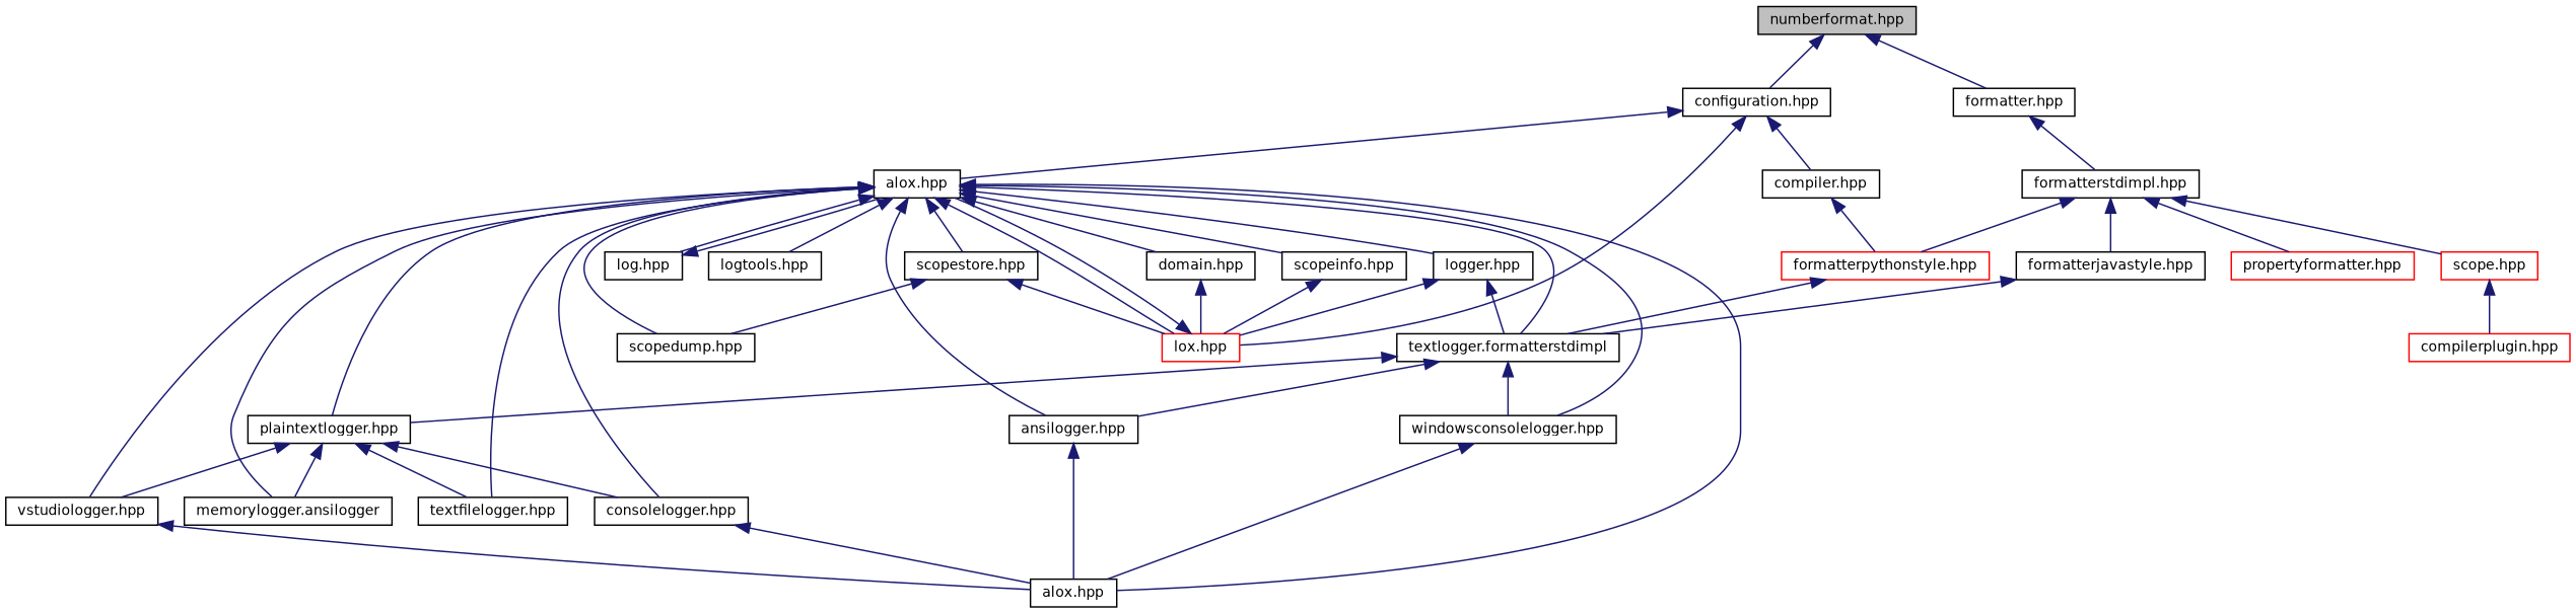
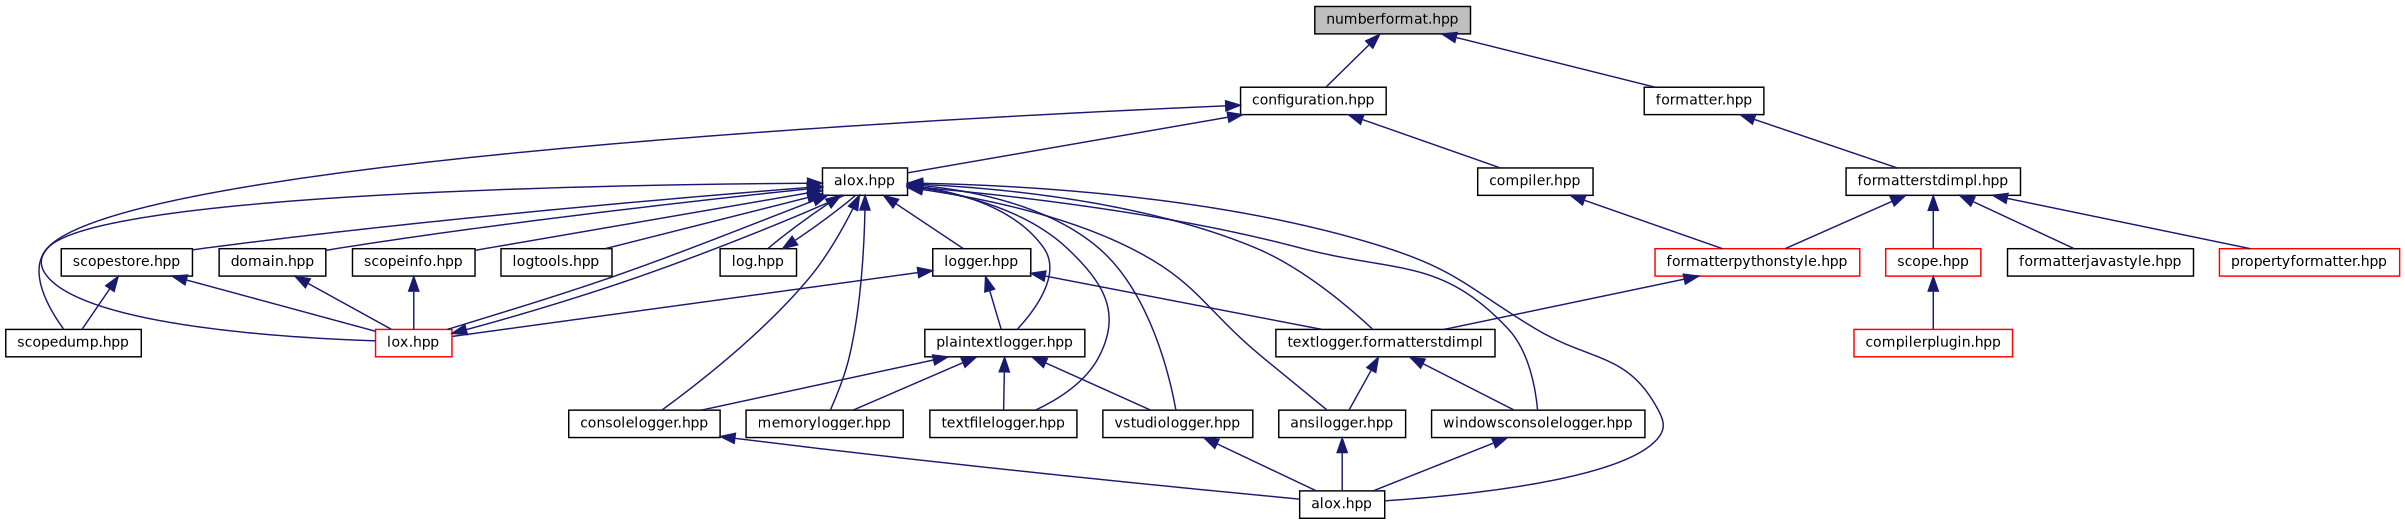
  digraph {
    node [color=black fillcolor=white fontname=Helvetica fontsize=10 shape=record style=filled]
    edge [color=midnightblue dir=back fontname=Helvetica fontsize=10 labelfontname=Helvetica labelfontsize=10 style=solid]
    n1 [fillcolor=grey75 fontcolor=black height=0.2 label="numberformat.hpp" width=0.4]
    n2 [height=0.2 label="configuration.hpp" width=0.4]
    n3 [height=0.2 label="formatter.hpp" width=0.4]
    n4 [height=0.2 label="alox.hpp" width=0.4]
    n5 [color=red height=0.2 label="lox.hpp" width=0.4]
    n6 [height=0.2 label="compiler.hpp" width=0.4]
    n7 [height=0.2 label="formatterstdimpl.hpp" width=0.4]
    n8 [height=0.2 label="log.hpp" width=0.4]
    n9 [height=0.2 label="domain.hpp" width=0.4]
    n10 [height=0.2 label="logger.hpp" width=0.4]
    n11 [height=0.2 label="textlogger.formatterstdimpl" width=0.4]
    n12 [height=0.2 label="plaintextlogger.hpp" width=0.4]
    n13 [height=0.2 label="consolelogger.hpp" width=0.4]
    n14 [height=0.2 label="alox.hpp" width=0.4]
-   n15 [height=0.2 label="memorylogger.ansilogger" width=0.4]
+   n15 [height=0.2 label="memorylogger.hpp" width=0.4]
    n16 [height=0.2 label="textfilelogger.hpp" width=0.4]
    n17 [height=0.2 label="vstudiologger.hpp" width=0.4]
    n18 [height=0.2 label="ansilogger.hpp" width=0.4]
    n19 [height=0.2 label="windowsconsolelogger.hpp" width=0.4]
    n20 [height=0.2 label="scopedump.hpp" width=0.4]
    n21 [height=0.2 label="scopestore.hpp" width=0.4]
    n22 [height=0.2 label="scopeinfo.hpp" width=0.4]
    n23 [height=0.2 label="logtools.hpp" width=0.4]
    n24 [color=red height=0.2 label="formatterpythonstyle.hpp" width=0.4]
    n25 [color=red height=0.2 label="compilerplugin.hpp" width=0.4]
    n26 [color=red height=0.2 label="scope.hpp" width=0.4]
    n27 [height=0.2 label="formatterjavastyle.hpp" width=0.4]
    n28 [color=red height=0.2 label="propertyformatter.hpp" width=0.4]
    n1 -> n2
    n1 -> n3
    n2 -> n4
    n2 -> n5
    n2 -> n6
    n3 -> n7
    n4 -> n5
    n4 -> n8
    n4 -> n9
    n4 -> n10
    n4 -> n11
    n4 -> n12
    n4 -> n13
    n4 -> n14
    n4 -> n15
    n4 -> n16
    n4 -> n17
    n4 -> n18
    n4 -> n19
    n4 -> n20
    n4 -> n21
    n4 -> n22
    n4 -> n23
    n5 -> n4
    n6 -> n24
    n7 -> n24
    n7 -> n26
    n7 -> n27
    n7 -> n28
    n8 -> n4
    n9 -> n5
    n10 -> n5
    n10 -> n11
-   n11 -> n12
+   n10 -> n12
    n11 -> n18
    n11 -> n19
    n12 -> n13
    n12 -> n15
    n12 -> n16
    n12 -> n17
    n13 -> n14
    n17 -> n14
    n18 -> n14
    n19 -> n14
    n21 -> n5
    n21 -> n20
    n22 -> n5
    n24 -> n11
    n26 -> n25
-   n27 -> n11
  }
